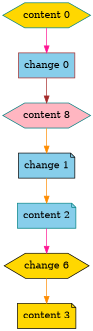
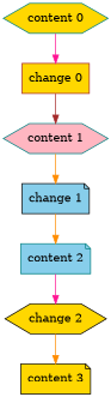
  digraph {
    node [color=teal fillcolor=gold shape=hexagon style=filled]
    edge [color=darkorange]
    n1 [label="content 0"]
-   n2 [color=brown fillcolor=skyblue label="change 0" shape=box]
-   n3 [fillcolor=lightpink label="content 8"]
+   n2 [color=brown label="change 0" shape=box]
+   n3 [fillcolor=lightpink label="content 1"]
    n4 [color=black fillcolor=skyblue label="change 1" shape=note]
    n5 [fillcolor=skyblue label="content 2" shape=note]
-   n6 [color=black label="change 6"]
+   n6 [color=black label="change 2"]
    n7 [color=black label="content 3" shape=note]
    n1 -> n2 [color=deeppink]
    n2 -> n3 [color=brown]
    n3 -> n4
    n4 -> n5
    n5 -> n6 [color=deeppink]
    n6 -> n7
  }
